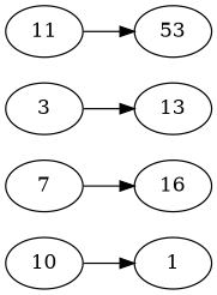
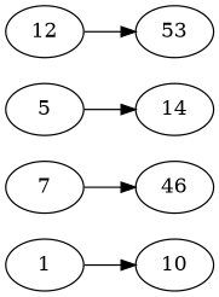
  strict digraph {
    rankdir=LR
    edge [weight=1]
    1
    10
    n3 [label=7]
-   16
-   3
-   14 [label=13]
+   16 [label=46]
+   3 [label=5]
+   14
    n7 [label=53]
-   12 [label=11]
-   10 -> 1
+   12
+   1 -> 10
    n3 -> 16
    3 -> 14
    12 -> n7
  }
